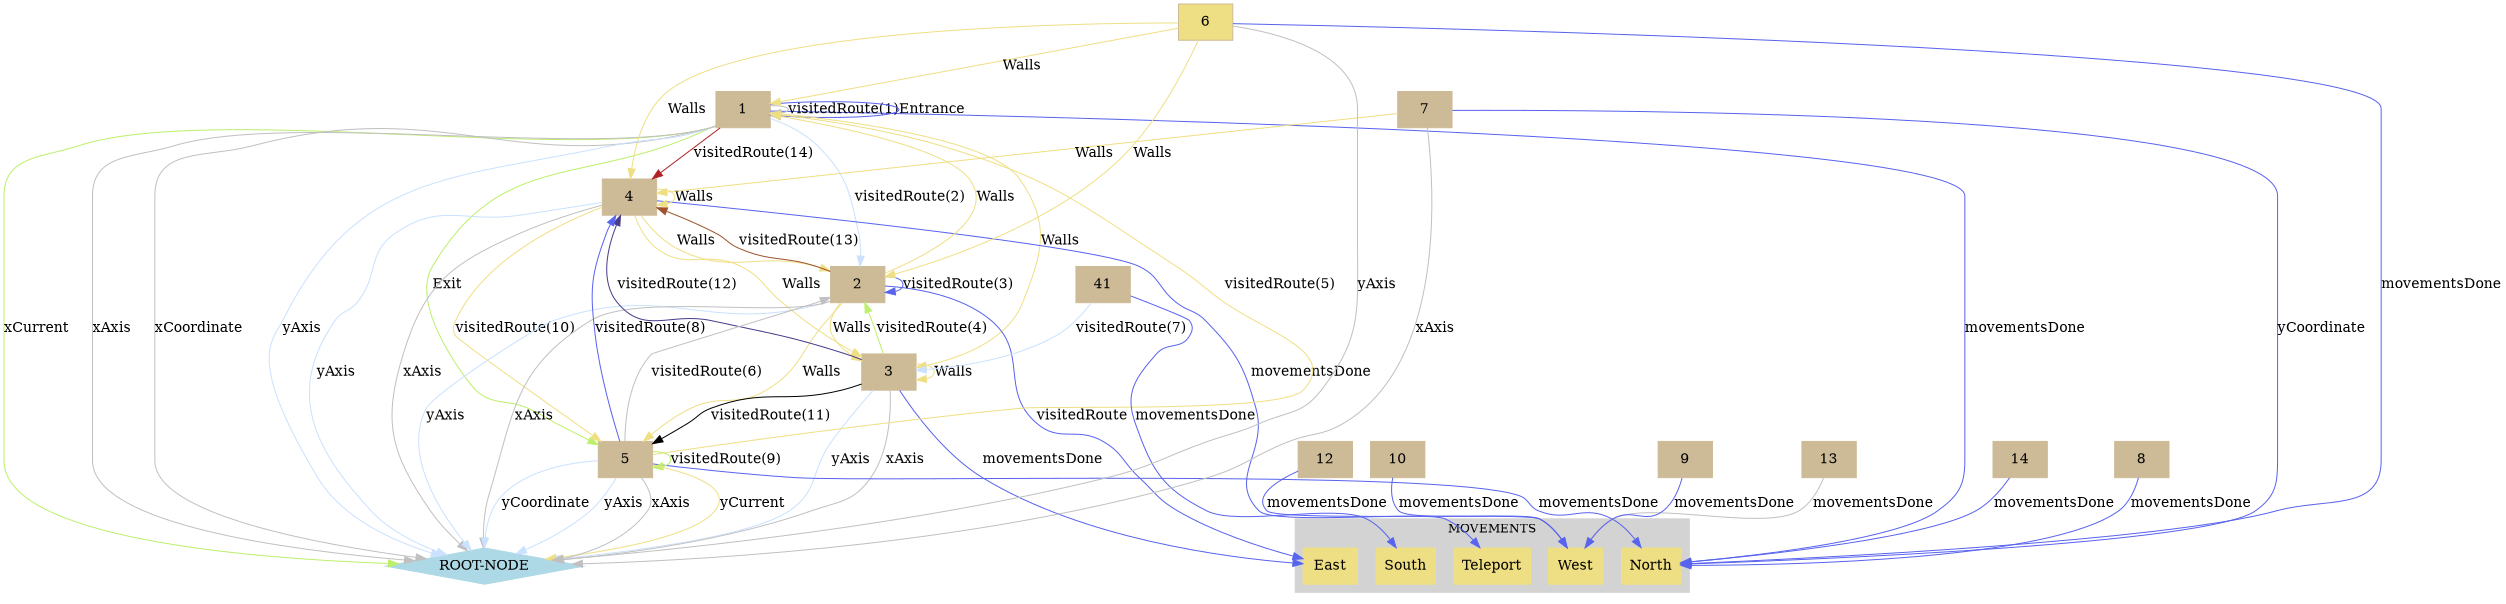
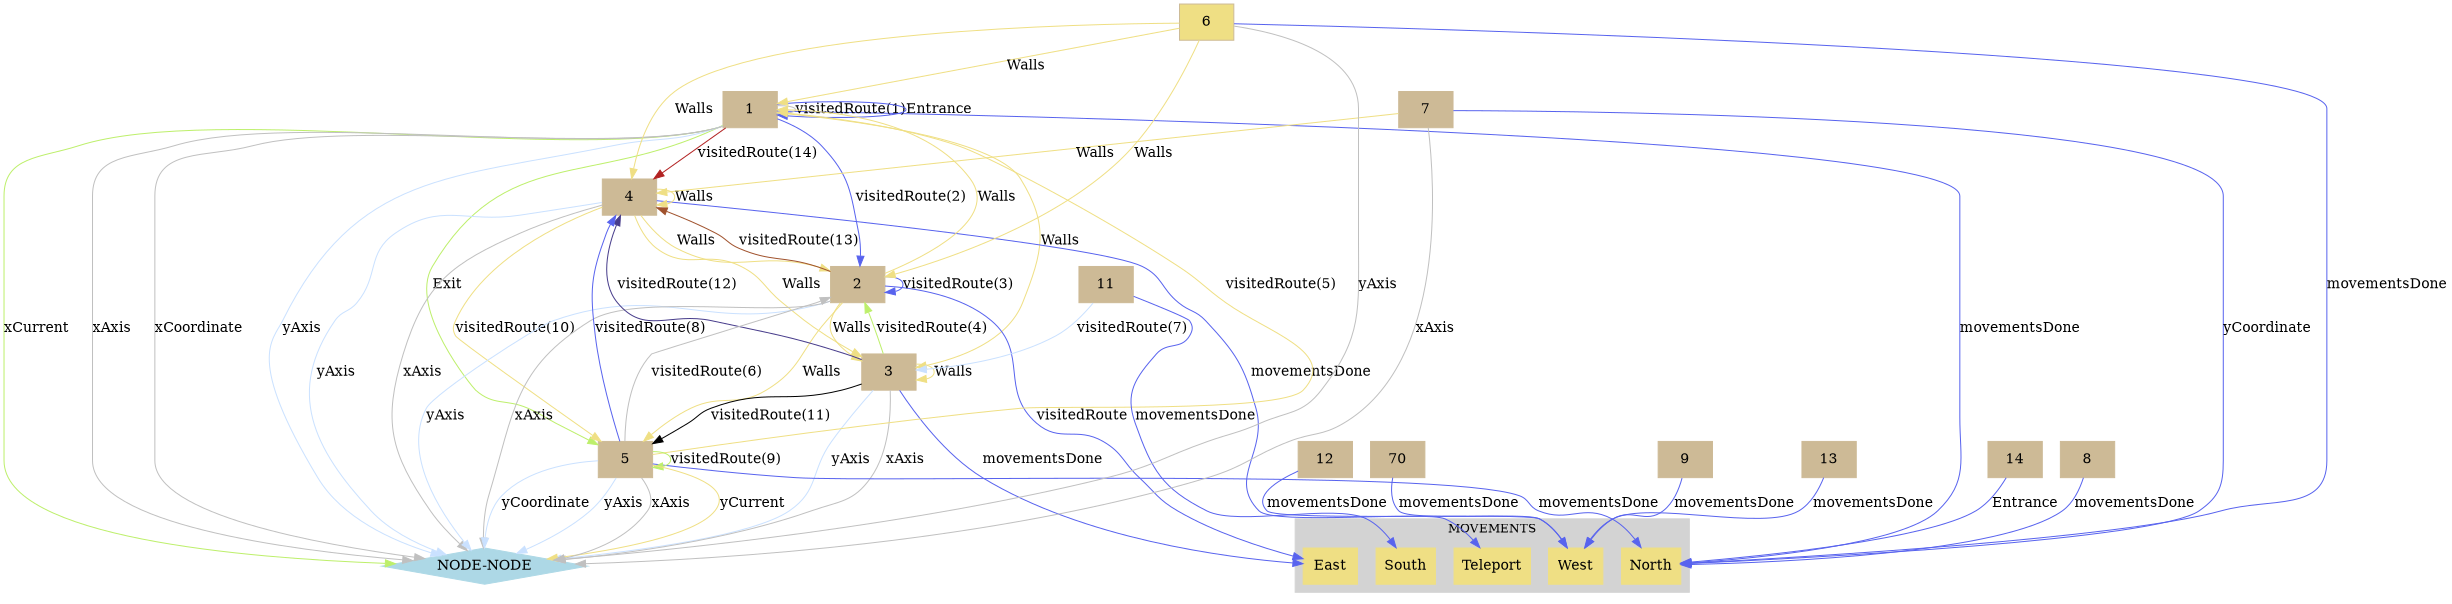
  digraph {
    fontsize=12
    rankdir=TB
    node [color=wheat3 shape=box style="filled, solid"]
    edge [color="#5863ee"]
    North [color="#efdf84"]
    West [color="#efdf84"]
    South [color="#efdf84"]
    Teleport [color="#efdf84"]
    East [color="#efdf84"]
    1
    4
    2
    3
    5
-   "ROOT-NODE" [color=lightblue shape=diamond]
+   "ROOT-NODE" [color=lightblue shape=diamond label="NODE-NODE"]
    14
    13
    12
-   11 [label=41]
-   10
+   11
+   10 [label=70]
    9
    8
    7
    6 [fillcolor="#efdf84"]
    subgraph cluster_1 {
      color=lightgrey
      label=MOVEMENTS
      style=filled
      North
      West
      South
      Teleport
      East
    }
    subgraph cluster_2 {
      color=lightgrey
      label=OUTPUT_MESSAGES
      style=filled
    }
    subgraph cluster_3 {
      color=lightgrey
      label=ANSWER
      style=filled
    }
    1 -> North [label=movementsDone]
    1 -> 1 [color=gray label="visitedRoute(1)"]
    1 -> 1 [label=Entrance]
    1 -> 4 [color=firebrick label="visitedRoute(14)"]
-   1 -> 2 [color=LightSteelBlue1 label="visitedRoute(2)"]
+   1 -> 2 [label="visitedRoute(2)"]
    1 -> 3 [color="#efdf84" label=Walls]
    1 -> 5 [color="#bdef6b" label=Exit]
    1 -> "ROOT-NODE" [color="#bdef6b" label=xCurrent]
    1 -> "ROOT-NODE" [color=gray label=xCoordinate]
    1 -> "ROOT-NODE" [color=LightSteelBlue1 label=yAxis]
    1 -> "ROOT-NODE" [color=gray label=xAxis]
    4 -> Teleport [label=movementsDone]
    4 -> 4 [color="#efdf84" label=Walls]
    4 -> 2 [color="#efdf84" label=Walls]
    4 -> 3 [color="#efdf84" label=Walls]
    4 -> 5 [color="#efdf84" label="visitedRoute(10)"]
    4 -> "ROOT-NODE" [color=LightSteelBlue1 label=yAxis]
    4 -> "ROOT-NODE" [color=gray label=xAxis]
    2 -> East [label=visitedRoute]
    2 -> 1 [color="#efdf84" label=Walls]
    2 -> 4 [color=sienna label="visitedRoute(13)"]
    2 -> 2 [label="visitedRoute(3)"]
    2 -> 3 [color="#efdf84" label=Walls]
    2 -> 5 [color="#efdf84" label=Walls]
    2 -> "ROOT-NODE" [color=LightSteelBlue1 label=yAxis]
    2 -> "ROOT-NODE" [color=gray label=xAxis]
    3 -> East [label=movementsDone]
    3 -> 4 [color=SlateBlue4 label="visitedRoute(12)"]
    3 -> 2 [color="#bdef6b" label="visitedRoute(4)"]
    3 -> 3 [color="#efdf84" label=Walls]
    3 -> 5 [color=black label="visitedRoute(11)"]
    3 -> "ROOT-NODE" [color=LightSteelBlue1 label=yAxis]
    3 -> "ROOT-NODE" [color=gray label=xAxis]
    5 -> North [label=movementsDone]
    5 -> 1 [color="#efdf84" label="visitedRoute(5)"]
    5 -> 4 [label="visitedRoute(8)"]
    5 -> 2 [color=gray label="visitedRoute(6)"]
    5 -> 5 [color="#bdef6b" label="visitedRoute(9)"]
    5 -> "ROOT-NODE" [color="#efdf84" label=yCurrent]
    5 -> "ROOT-NODE" [color=LightSteelBlue1 label=yCoordinate]
    5 -> "ROOT-NODE" [color=LightSteelBlue1 label=yAxis]
    5 -> "ROOT-NODE" [color=gray label=xAxis]
-   14 -> North [label=movementsDone]
-   13 -> West [color=gray label=movementsDone]
+   14 -> North [label=Entrance]
+   13 -> West [label=movementsDone]
    12 -> West [label=movementsDone]
    11 -> South [label=movementsDone]
    11 -> 3 [color=LightSteelBlue1 label="visitedRoute(7)"]
    10 -> West [label=movementsDone]
    9 -> West [label=movementsDone]
    8 -> North [label=movementsDone]
    7 -> North [label=yCoordinate]
    7 -> 4 [color="#efdf84" label=Walls]
    7 -> "ROOT-NODE" [color=gray label=xAxis]
    6 -> North [label=movementsDone]
    6 -> 1 [color="#efdf84" label=Walls]
    6 -> 4 [color="#efdf84" label=Walls]
    6 -> 2 [color="#efdf84" label=Walls]
    6 -> "ROOT-NODE" [color=gray label=yAxis]
  }
